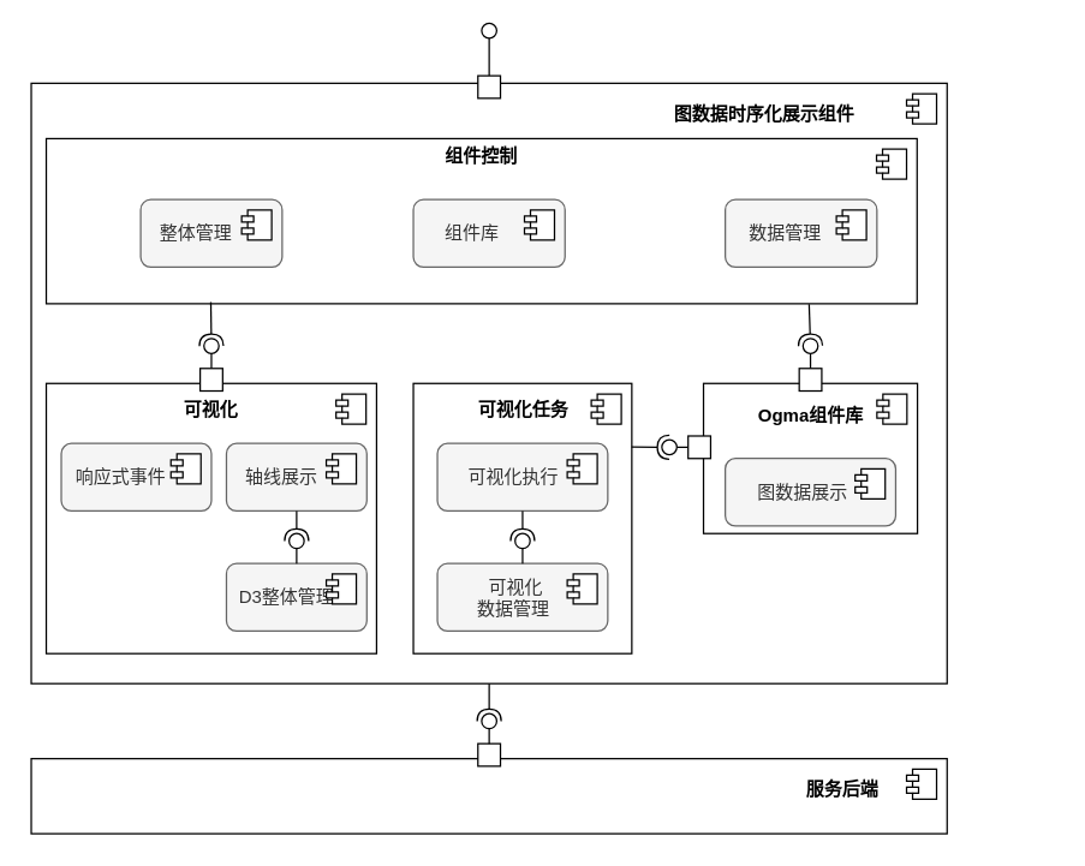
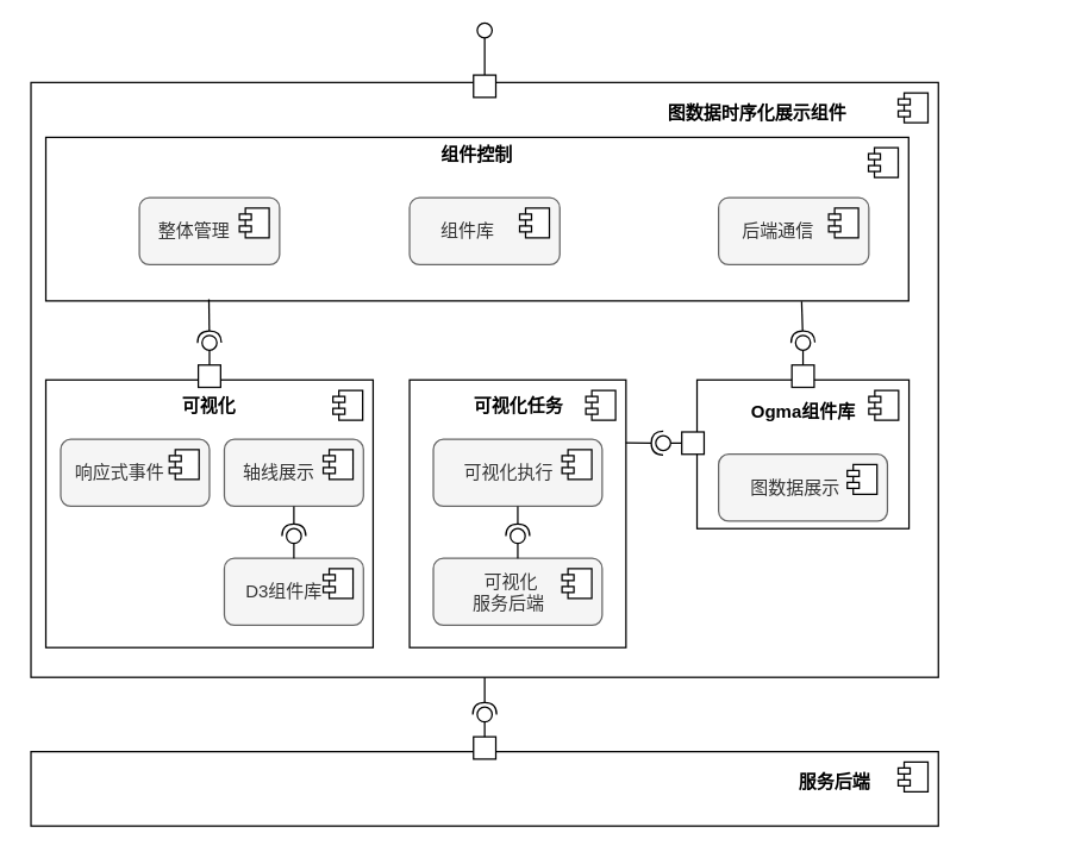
  <mxCell id="0" />
  <mxCell id="1" parent="0" />
  <mxCell id="2" value="" style="html=1;dropTarget=0;whiteSpace=wrap;" vertex="1" parent="1"><mxGeometry x="20" y="55" width="610" height="400" as="geometry" /></mxCell>
  <mxCell id="3" value="" style="shape=module;jettyWidth=8;jettyHeight=4;" vertex="1" parent="2"><mxGeometry x="1" width="20" height="20" relative="1" as="geometry"><mxPoint x="-27" y="7" as="offset" /></mxGeometry></mxCell>
  <mxCell id="4" value="&lt;b style=&quot;border-color: var(--border-color);&quot;&gt;图数据时序化展示组件&lt;/b&gt;" style="text;align=center;fontStyle=1;verticalAlign=middle;spacingLeft=3;spacingRight=3;strokeColor=none;rotatable=0;points=[[0,0.5],[1,0.5]];portConstraint=eastwest;html=1;" vertex="1" parent="1"><mxGeometry x="368" y="75" width="280" as="geometry" /></mxCell>
  <mxCell id="5" value="" style="whiteSpace=wrap;html=1;aspect=fixed;" vertex="1" parent="1"><mxGeometry x="317.5" y="50" width="15" height="15" as="geometry" /></mxCell>
  <mxCell id="6" value="&lt;b&gt;组件控制&lt;br&gt;&lt;br&gt;&lt;br&gt;&lt;br&gt;&lt;br&gt;&lt;br&gt;&lt;/b&gt;&lt;div&gt;&lt;br&gt;&lt;/div&gt;" style="html=1;dropTarget=0;whiteSpace=wrap;" vertex="1" parent="1"><mxGeometry x="30" y="91.88" width="580" height="110" as="geometry" /></mxCell>
  <mxCell id="7" value="" style="shape=module;jettyWidth=8;jettyHeight=4;" vertex="1" parent="6"><mxGeometry x="1" width="20" height="20" relative="1" as="geometry"><mxPoint x="-27" y="7" as="offset" /></mxGeometry></mxCell>
  <mxCell id="8" value="" style="ellipse;whiteSpace=wrap;html=1;align=center;aspect=fixed;fillColor=none;strokeColor=none;resizable=0;perimeter=centerPerimeter;rotatable=0;allowArrows=0;points=[];outlineConnect=1;" vertex="1" parent="1"><mxGeometry x="488" y="185" width="10" height="10" as="geometry" /></mxCell>
  <mxCell id="9" value="" style="ellipse;whiteSpace=wrap;html=1;align=center;aspect=fixed;fillColor=none;strokeColor=none;resizable=0;perimeter=centerPerimeter;rotatable=0;allowArrows=0;points=[];outlineConnect=1;" vertex="1" parent="1"><mxGeometry x="368" y="132.5" width="10" height="10" as="geometry" /></mxCell>
  <mxCell id="10" value="" style="ellipse;whiteSpace=wrap;html=1;align=center;aspect=fixed;fillColor=none;strokeColor=none;resizable=0;perimeter=centerPerimeter;rotatable=0;allowArrows=0;points=[];outlineConnect=1;" vertex="1" parent="1"><mxGeometry x="400" y="132.5" width="10" height="10" as="geometry" /></mxCell>
  <mxCell id="11" value="" style="ellipse;whiteSpace=wrap;html=1;align=center;aspect=fixed;fillColor=none;strokeColor=none;resizable=0;perimeter=centerPerimeter;rotatable=0;allowArrows=0;points=[];outlineConnect=1;" vertex="1" parent="1"><mxGeometry x="300" y="185" width="10" height="10" as="geometry" /></mxCell>
  <mxCell id="12" value="" style="html=1;dropTarget=0;whiteSpace=wrap;" vertex="1" parent="1"><mxGeometry x="20" y="505" width="610" height="50" as="geometry" /></mxCell>
  <mxCell id="13" value="" style="shape=module;jettyWidth=8;jettyHeight=4;" vertex="1" parent="12"><mxGeometry x="1" width="20" height="20" relative="1" as="geometry"><mxPoint x="-27" y="7" as="offset" /></mxGeometry></mxCell>
  <mxCell id="14" value="" style="rounded=0;orthogonalLoop=1;jettySize=auto;html=1;endArrow=oval;endFill=0;sketch=0;sourcePerimeterSpacing=0;targetPerimeterSpacing=0;endSize=10;exitX=0.5;exitY=0;exitDx=0;exitDy=0;" edge="1" parent="1" source="5"><mxGeometry relative="1" as="geometry"><mxPoint x="330" y="0" as="sourcePoint" /><mxPoint x="325" y="20" as="targetPoint" /></mxGeometry></mxCell>
  <mxCell id="15" value="" style="whiteSpace=wrap;html=1;aspect=fixed;" vertex="1" parent="1"><mxGeometry x="317.5" y="495" width="15" height="15" as="geometry" /></mxCell>
  <mxCell id="16" value="" style="rounded=0;orthogonalLoop=1;jettySize=auto;html=1;endArrow=halfCircle;endFill=0;endSize=6;strokeWidth=1;sketch=0;exitX=0.5;exitY=1;exitDx=0;exitDy=0;" edge="1" parent="1" source="2" target="18"><mxGeometry relative="1" as="geometry"><mxPoint x="358" y="500" as="sourcePoint" /></mxGeometry></mxCell>
  <mxCell id="17" value="" style="rounded=0;orthogonalLoop=1;jettySize=auto;html=1;endArrow=oval;endFill=0;sketch=0;sourcePerimeterSpacing=0;targetPerimeterSpacing=0;endSize=10;exitX=0.5;exitY=0;exitDx=0;exitDy=0;" edge="1" parent="1" source="15" target="18"><mxGeometry relative="1" as="geometry"><mxPoint x="318" y="580" as="sourcePoint" /></mxGeometry></mxCell>
  <mxCell id="18" value="" style="ellipse;whiteSpace=wrap;html=1;align=center;aspect=fixed;fillColor=none;strokeColor=none;resizable=0;perimeter=centerPerimeter;rotatable=0;allowArrows=0;points=[];outlineConnect=1;" vertex="1" parent="1"><mxGeometry x="320" y="475" width="10" height="10" as="geometry" /></mxCell>
  <mxCell id="19" value="&lt;b style=&quot;border-color: var(--border-color);&quot;&gt;服务后端&lt;/b&gt;" style="text;align=center;fontStyle=1;verticalAlign=middle;spacingLeft=3;spacingRight=3;strokeColor=none;rotatable=0;points=[[0,0.5],[1,0.5]];portConstraint=eastwest;html=1;" vertex="1" parent="1"><mxGeometry x="420" y="525" width="280" as="geometry" /></mxCell>
  <mxCell id="20" value="&lt;b&gt;Ogma组件库&lt;br&gt;&lt;br&gt;&lt;br&gt;&lt;br&gt;&lt;/b&gt;&lt;div&gt;&lt;br&gt;&lt;/div&gt;" style="html=1;dropTarget=0;whiteSpace=wrap;" vertex="1" parent="1"><mxGeometry x="467.75" y="255" width="142.5" height="100" as="geometry" /></mxCell>
  <mxCell id="21" value="" style="shape=module;jettyWidth=8;jettyHeight=4;" vertex="1" parent="20"><mxGeometry x="1" width="20" height="20" relative="1" as="geometry"><mxPoint x="-27" y="7" as="offset" /></mxGeometry></mxCell>
  <mxCell id="22" value="整体管理&amp;nbsp; &amp;nbsp; &amp;nbsp;&amp;nbsp;" style="html=1;dropTarget=0;whiteSpace=wrap;rounded=1;fillColor=#f5f5f5;fontColor=#333333;strokeColor=#666666;" vertex="1" parent="1"><mxGeometry x="92.88" y="132.5" width="94.25" height="45" as="geometry" /></mxCell>
  <mxCell id="23" value="" style="shape=module;jettyWidth=8;jettyHeight=4;" vertex="1" parent="22"><mxGeometry x="1" width="20" height="20" relative="1" as="geometry"><mxPoint x="-27" y="7" as="offset" /></mxGeometry></mxCell>
  <mxCell id="24" value="图数据展示&amp;nbsp; &amp;nbsp;" style="html=1;dropTarget=0;whiteSpace=wrap;rounded=1;fillColor=#f5f5f5;fontColor=#333333;strokeColor=#666666;" vertex="1" parent="1"><mxGeometry x="482.25" y="305" width="113.5" height="45" as="geometry" /></mxCell>
  <mxCell id="25" value="" style="shape=module;jettyWidth=8;jettyHeight=4;" vertex="1" parent="24"><mxGeometry x="1" width="20" height="20" relative="1" as="geometry"><mxPoint x="-27" y="7" as="offset" /></mxGeometry></mxCell>
  <mxCell id="26" value="" style="whiteSpace=wrap;html=1;aspect=fixed;" vertex="1" parent="1"><mxGeometry x="531.5" y="245" width="15" height="15" as="geometry" /></mxCell>
  <mxCell id="27" value="" style="rounded=0;orthogonalLoop=1;jettySize=auto;html=1;endArrow=halfCircle;endFill=0;endSize=6;strokeWidth=1;sketch=0;exitX=0.876;exitY=1.002;exitDx=0;exitDy=0;exitPerimeter=0;" edge="1" parent="1" source="6" target="29"><mxGeometry relative="1" as="geometry"><mxPoint x="532.347" y="202.908" as="sourcePoint" /></mxGeometry></mxCell>
  <mxCell id="28" value="" style="rounded=0;orthogonalLoop=1;jettySize=auto;html=1;endArrow=oval;endFill=0;sketch=0;sourcePerimeterSpacing=0;targetPerimeterSpacing=0;endSize=10;exitX=0.5;exitY=0;exitDx=0;exitDy=0;" edge="1" parent="1" source="26" target="29"><mxGeometry relative="1" as="geometry"><mxPoint x="519" y="230" as="sourcePoint" /></mxGeometry></mxCell>
  <mxCell id="29" value="" style="ellipse;whiteSpace=wrap;html=1;align=center;aspect=fixed;fillColor=none;strokeColor=none;resizable=0;perimeter=centerPerimeter;rotatable=0;allowArrows=0;points=[];outlineConnect=1;" vertex="1" parent="1"><mxGeometry x="534" y="225" width="10" height="10" as="geometry" /></mxCell>
  <mxCell id="30" value="&lt;b&gt;可视化&lt;br&gt;&lt;br&gt;&lt;br&gt;&lt;br&gt;&lt;br&gt;&lt;br&gt;&lt;br&gt;&lt;br&gt;&lt;br&gt;&lt;br&gt;&lt;/b&gt;&lt;div&gt;&lt;br&gt;&lt;/div&gt;" style="html=1;dropTarget=0;whiteSpace=wrap;" vertex="1" parent="1"><mxGeometry x="30" y="255" width="220" height="180" as="geometry" /></mxCell>
  <mxCell id="31" value="" style="shape=module;jettyWidth=8;jettyHeight=4;" vertex="1" parent="30"><mxGeometry x="1" width="20" height="20" relative="1" as="geometry"><mxPoint x="-27" y="7" as="offset" /></mxGeometry></mxCell>
- <mxCell id="32" value="D3整体管理&amp;nbsp; &amp;nbsp;&amp;nbsp;" style="html=1;dropTarget=0;whiteSpace=wrap;rounded=1;fillColor=#f5f5f5;fontColor=#333333;strokeColor=#666666;" vertex="1" parent="1"><mxGeometry x="150" y="375" width="93.5" height="45" as="geometry" /></mxCell>
+ <mxCell id="32" value="D3组件库&amp;nbsp; &amp;nbsp;&amp;nbsp;" style="html=1;dropTarget=0;whiteSpace=wrap;rounded=1;fillColor=#f5f5f5;fontColor=#333333;strokeColor=#666666;" vertex="1" parent="1"><mxGeometry x="150" y="375" width="93.5" height="45" as="geometry" /></mxCell>
  <mxCell id="33" value="" style="shape=module;jettyWidth=8;jettyHeight=4;" vertex="1" parent="32"><mxGeometry x="1" width="20" height="20" relative="1" as="geometry"><mxPoint x="-27" y="7" as="offset" /></mxGeometry></mxCell>
  <mxCell id="34" value="轴线展示&amp;nbsp; &amp;nbsp; &amp;nbsp;&amp;nbsp;" style="html=1;dropTarget=0;whiteSpace=wrap;rounded=1;fillColor=#f5f5f5;fontColor=#333333;strokeColor=#666666;" vertex="1" parent="1"><mxGeometry x="150" y="295" width="93.5" height="45" as="geometry" /></mxCell>
  <mxCell id="35" value="" style="shape=module;jettyWidth=8;jettyHeight=4;" vertex="1" parent="34"><mxGeometry x="1" width="20" height="20" relative="1" as="geometry"><mxPoint x="-27" y="7" as="offset" /></mxGeometry></mxCell>
  <mxCell id="36" value="响应式事件&amp;nbsp; &amp;nbsp; &amp;nbsp;&amp;nbsp;" style="html=1;dropTarget=0;whiteSpace=wrap;rounded=1;fillColor=#f5f5f5;fontColor=#333333;strokeColor=#666666;" vertex="1" parent="1"><mxGeometry x="40" y="295" width="100" height="45" as="geometry" /></mxCell>
  <mxCell id="37" value="" style="shape=module;jettyWidth=8;jettyHeight=4;" vertex="1" parent="36"><mxGeometry x="1" width="20" height="20" relative="1" as="geometry"><mxPoint x="-27" y="7" as="offset" /></mxGeometry></mxCell>
  <mxCell id="38" value="组件库&amp;nbsp; &amp;nbsp; &amp;nbsp;&amp;nbsp;&amp;nbsp;" style="html=1;dropTarget=0;whiteSpace=wrap;rounded=1;fillColor=#f5f5f5;fontColor=#333333;strokeColor=#666666;" vertex="1" parent="1"><mxGeometry x="274.5" y="132.5" width="101" height="45" as="geometry" /></mxCell>
  <mxCell id="39" value="" style="shape=module;jettyWidth=8;jettyHeight=4;" vertex="1" parent="38"><mxGeometry x="1" width="20" height="20" relative="1" as="geometry"><mxPoint x="-27" y="7" as="offset" /></mxGeometry></mxCell>
- <mxCell id="40" value="数据管理&amp;nbsp; &amp;nbsp; &amp;nbsp;&amp;nbsp;" style="html=1;dropTarget=0;whiteSpace=wrap;rounded=1;fillColor=#f5f5f5;fontColor=#333333;strokeColor=#666666;" vertex="1" parent="1"><mxGeometry x="482.25" y="132.5" width="101" height="45" as="geometry" /></mxCell>
+ <mxCell id="40" value="后端通信&amp;nbsp; &amp;nbsp; &amp;nbsp;&amp;nbsp;" style="html=1;dropTarget=0;whiteSpace=wrap;rounded=1;fillColor=#f5f5f5;fontColor=#333333;strokeColor=#666666;" vertex="1" parent="1"><mxGeometry x="482.25" y="132.5" width="101" height="45" as="geometry" /></mxCell>
  <mxCell id="41" value="" style="shape=module;jettyWidth=8;jettyHeight=4;" vertex="1" parent="40"><mxGeometry x="1" width="20" height="20" relative="1" as="geometry"><mxPoint x="-27" y="7" as="offset" /></mxGeometry></mxCell>
  <mxCell id="42" value="" style="whiteSpace=wrap;html=1;aspect=fixed;" vertex="1" parent="1"><mxGeometry x="132.5" y="245" width="15" height="15" as="geometry" /></mxCell>
  <mxCell id="43" value="" style="rounded=0;orthogonalLoop=1;jettySize=auto;html=1;endArrow=halfCircle;endFill=0;endSize=6;strokeWidth=1;sketch=0;exitX=0.189;exitY=0.99;exitDx=0;exitDy=0;exitPerimeter=0;" edge="1" target="45" parent="1" source="6"><mxGeometry relative="1" as="geometry"><mxPoint x="190" y="230" as="sourcePoint" /></mxGeometry></mxCell>
  <mxCell id="44" value="" style="rounded=0;orthogonalLoop=1;jettySize=auto;html=1;endArrow=oval;endFill=0;sketch=0;sourcePerimeterSpacing=0;targetPerimeterSpacing=0;endSize=10;exitX=0.5;exitY=0;exitDx=0;exitDy=0;" edge="1" target="45" parent="1" source="42"><mxGeometry relative="1" as="geometry"><mxPoint x="150" y="230" as="sourcePoint" /></mxGeometry></mxCell>
  <mxCell id="45" value="" style="ellipse;whiteSpace=wrap;html=1;align=center;aspect=fixed;fillColor=none;strokeColor=none;resizable=0;perimeter=centerPerimeter;rotatable=0;allowArrows=0;points=[];outlineConnect=1;" vertex="1" parent="1"><mxGeometry x="135" y="225" width="10" height="10" as="geometry" /></mxCell>
  <mxCell id="46" value="" style="rounded=0;orthogonalLoop=1;jettySize=auto;html=1;endArrow=halfCircle;endFill=0;endSize=6;strokeWidth=1;sketch=0;exitX=0.5;exitY=1;exitDx=0;exitDy=0;" edge="1" target="48" parent="1" source="34"><mxGeometry relative="1" as="geometry"><mxPoint x="260" y="360" as="sourcePoint" /></mxGeometry></mxCell>
  <mxCell id="47" value="" style="rounded=0;orthogonalLoop=1;jettySize=auto;html=1;endArrow=oval;endFill=0;sketch=0;sourcePerimeterSpacing=0;targetPerimeterSpacing=0;endSize=10;exitX=0.5;exitY=0;exitDx=0;exitDy=0;" edge="1" target="48" parent="1" source="32"><mxGeometry relative="1" as="geometry"><mxPoint x="220" y="360" as="sourcePoint" /></mxGeometry></mxCell>
  <mxCell id="48" value="" style="ellipse;whiteSpace=wrap;html=1;align=center;aspect=fixed;fillColor=none;strokeColor=none;resizable=0;perimeter=centerPerimeter;rotatable=0;allowArrows=0;points=[];outlineConnect=1;" vertex="1" parent="1"><mxGeometry x="191.75" y="355" width="10" height="10" as="geometry" /></mxCell>
  <mxCell id="49" value="&lt;b&gt;可视化任务&lt;br&gt;&lt;br&gt;&lt;br&gt;&lt;br&gt;&lt;br&gt;&lt;br&gt;&lt;br&gt;&lt;br&gt;&lt;br&gt;&lt;br&gt;&lt;/b&gt;&lt;div&gt;&lt;br&gt;&lt;/div&gt;" style="html=1;dropTarget=0;whiteSpace=wrap;" vertex="1" parent="1"><mxGeometry x="274.5" y="255" width="145.5" height="180" as="geometry" /></mxCell>
  <mxCell id="50" value="" style="shape=module;jettyWidth=8;jettyHeight=4;" vertex="1" parent="49"><mxGeometry x="1" width="20" height="20" relative="1" as="geometry"><mxPoint x="-27" y="7" as="offset" /></mxGeometry></mxCell>
  <mxCell id="51" value="可视化执行&amp;nbsp; &amp;nbsp;&amp;nbsp;" style="html=1;dropTarget=0;whiteSpace=wrap;rounded=1;fillColor=#f5f5f5;fontColor=#333333;strokeColor=#666666;" vertex="1" parent="1"><mxGeometry x="290.5" y="295" width="113.5" height="45" as="geometry" /></mxCell>
  <mxCell id="52" value="" style="shape=module;jettyWidth=8;jettyHeight=4;" vertex="1" parent="51"><mxGeometry x="1" width="20" height="20" relative="1" as="geometry"><mxPoint x="-27" y="7" as="offset" /></mxGeometry></mxCell>
- <mxCell id="53" value="可视化&amp;nbsp; &amp;nbsp;&lt;br&gt;数据管理&amp;nbsp; &amp;nbsp;&amp;nbsp;" style="html=1;dropTarget=0;whiteSpace=wrap;rounded=1;fillColor=#f5f5f5;fontColor=#333333;strokeColor=#666666;" vertex="1" parent="1"><mxGeometry x="290.5" y="375" width="113.5" height="45" as="geometry" /></mxCell>
+ <mxCell id="53" value="可视化&amp;nbsp; &amp;nbsp;&lt;br&gt;服务后端&amp;nbsp; &amp;nbsp;&amp;nbsp;" style="html=1;dropTarget=0;whiteSpace=wrap;rounded=1;fillColor=#f5f5f5;fontColor=#333333;strokeColor=#666666;" vertex="1" parent="1"><mxGeometry x="290.5" y="375" width="113.5" height="45" as="geometry" /></mxCell>
  <mxCell id="54" value="" style="shape=module;jettyWidth=8;jettyHeight=4;" vertex="1" parent="53"><mxGeometry x="1" width="20" height="20" relative="1" as="geometry"><mxPoint x="-27" y="7" as="offset" /></mxGeometry></mxCell>
  <mxCell id="55" value="" style="rounded=0;orthogonalLoop=1;jettySize=auto;html=1;endArrow=halfCircle;endFill=0;endSize=6;strokeWidth=1;sketch=0;exitX=0.5;exitY=1;exitDx=0;exitDy=0;" edge="1" target="57" parent="1" source="51"><mxGeometry relative="1" as="geometry"><mxPoint x="386" y="360" as="sourcePoint" /></mxGeometry></mxCell>
  <mxCell id="56" value="" style="rounded=0;orthogonalLoop=1;jettySize=auto;html=1;endArrow=oval;endFill=0;sketch=0;sourcePerimeterSpacing=0;targetPerimeterSpacing=0;endSize=10;" edge="1" target="57" parent="1" source="53"><mxGeometry relative="1" as="geometry"><mxPoint x="346" y="360" as="sourcePoint" /></mxGeometry></mxCell>
  <mxCell id="57" value="" style="ellipse;whiteSpace=wrap;html=1;align=center;aspect=fixed;fillColor=none;strokeColor=none;resizable=0;perimeter=centerPerimeter;rotatable=0;allowArrows=0;points=[];outlineConnect=1;" vertex="1" parent="1"><mxGeometry x="342.25" y="355" width="10" height="10" as="geometry" /></mxCell>
  <mxCell id="58" value="" style="whiteSpace=wrap;html=1;aspect=fixed;" vertex="1" parent="1"><mxGeometry x="457.5" y="290" width="15" height="15" as="geometry" /></mxCell>
  <mxCell id="59" value="" style="rounded=0;orthogonalLoop=1;jettySize=auto;html=1;endArrow=halfCircle;endFill=0;endSize=6;strokeWidth=1;sketch=0;exitX=0.999;exitY=0.235;exitDx=0;exitDy=0;exitPerimeter=0;" edge="1" target="61" parent="1" source="49"><mxGeometry relative="1" as="geometry"><mxPoint x="482" y="265" as="sourcePoint" /></mxGeometry></mxCell>
  <mxCell id="60" value="" style="rounded=0;orthogonalLoop=1;jettySize=auto;html=1;endArrow=oval;endFill=0;sketch=0;sourcePerimeterSpacing=0;targetPerimeterSpacing=0;endSize=10;exitX=0;exitY=0.5;exitDx=0;exitDy=0;" edge="1" target="61" parent="1" source="58"><mxGeometry relative="1" as="geometry"><mxPoint x="442" y="265" as="sourcePoint" /></mxGeometry></mxCell>
  <mxCell id="61" value="" style="ellipse;whiteSpace=wrap;html=1;align=center;aspect=fixed;fillColor=none;strokeColor=none;resizable=0;perimeter=centerPerimeter;rotatable=0;allowArrows=0;points=[];outlineConnect=1;" vertex="1" parent="1"><mxGeometry x="440" y="292.5" width="10" height="10" as="geometry" /></mxCell>
